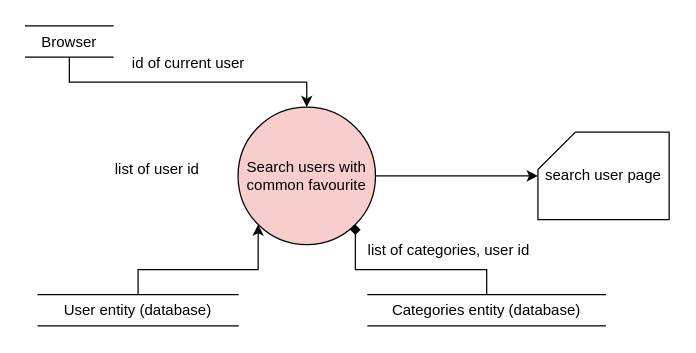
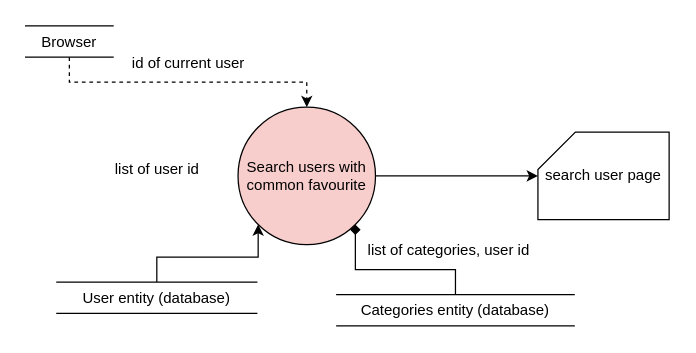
  <mxCell id="0" />
  <mxCell id="1" parent="0" />
- <mxCell id="2" style="edgeStyle=orthogonalEdgeStyle;rounded=0;orthogonalLoop=1;jettySize=auto;html=1;exitX=0.5;exitY=1;exitDx=0;exitDy=0;entryX=0.5;entryY=0;entryDx=0;entryDy=0;" parent="1" source="3" target="8" edge="1"><mxGeometry relative="1" as="geometry" /></mxCell>
+ <mxCell id="2" style="edgeStyle=orthogonalEdgeStyle;rounded=0;orthogonalLoop=1;jettySize=auto;html=1;exitX=0.5;exitY=1;exitDx=0;exitDy=0;entryX=0.5;entryY=0;entryDx=0;entryDy=0;dashed=1;" parent="1" source="3" target="8" edge="1"><mxGeometry relative="1" as="geometry" /></mxCell>
  <mxCell id="3" value="Browser" style="shape=partialRectangle;whiteSpace=wrap;html=1;left=0;right=0;fillColor=none;rounded=0;strokeColor=default;fontFamily=Helvetica;fontSize=12;fontColor=default;" parent="1" vertex="1"><mxGeometry x="20" y="20" width="70" height="25" as="geometry" /></mxCell>
  <mxCell id="4" style="edgeStyle=orthogonalEdgeStyle;rounded=0;orthogonalLoop=1;jettySize=auto;html=1;exitX=0.5;exitY=0;exitDx=0;exitDy=0;entryX=0;entryY=1;entryDx=0;entryDy=0;" parent="1" source="5" target="8" edge="1"><mxGeometry relative="1" as="geometry" /></mxCell>
- <mxCell id="5" value="User entity (database)" style="shape=partialRectangle;whiteSpace=wrap;html=1;left=0;right=0;fillColor=none;rounded=0;strokeColor=default;fontFamily=Helvetica;fontSize=12;fontColor=default;" parent="1" vertex="1"><mxGeometry x="30" y="235" width="160" height="25" as="geometry" /></mxCell>
+ <mxCell id="5" value="User entity (database)" style="shape=partialRectangle;whiteSpace=wrap;html=1;left=0;right=0;fillColor=none;rounded=0;strokeColor=default;fontFamily=Helvetica;fontSize=12;fontColor=default;" parent="1" vertex="1"><mxGeometry x="45" y="225" width="160" height="25" as="geometry" /></mxCell>
  <mxCell id="6" value="id of current user" style="text;html=1;align=center;verticalAlign=middle;resizable=0;points=[];autosize=1;strokeColor=none;fillColor=none;" parent="1" vertex="1"><mxGeometry x="95" y="35" width="110" height="30" as="geometry" /></mxCell>
  <mxCell id="7" style="edgeStyle=orthogonalEdgeStyle;rounded=0;orthogonalLoop=1;jettySize=auto;html=1;exitX=1;exitY=0.5;exitDx=0;exitDy=0;" parent="1" source="8" edge="1"><mxGeometry relative="1" as="geometry"><mxPoint x="430" y="140" as="targetPoint" /></mxGeometry></mxCell>
  <mxCell id="8" value="Search users with common favourite" style="ellipse;whiteSpace=wrap;html=1;aspect=fixed;fillColor=#f8cecc;" parent="1" vertex="1"><mxGeometry x="190" y="85" width="110" height="110" as="geometry" /></mxCell>
  <mxCell id="9" value="list of user id" style="text;html=1;align=center;verticalAlign=middle;resizable=0;points=[];autosize=1;strokeColor=none;fillColor=none;" parent="1" vertex="1"><mxGeometry x="80" y="120" width="90" height="30" as="geometry" /></mxCell>
  <mxCell id="10" style="edgeStyle=orthogonalEdgeStyle;rounded=0;orthogonalLoop=1;jettySize=auto;html=1;exitX=0.5;exitY=0;exitDx=0;exitDy=0;entryX=1;entryY=1;entryDx=0;entryDy=0;endArrow=diamond;" parent="1" source="11" target="8" edge="1"><mxGeometry relative="1" as="geometry" /></mxCell>
- <mxCell id="11" value="Categories entity (database)" style="shape=partialRectangle;whiteSpace=wrap;html=1;left=0;right=0;fillColor=none;rounded=0;strokeColor=default;fontFamily=Helvetica;fontSize=12;fontColor=default;" parent="1" vertex="1"><mxGeometry x="294" y="235" width="190" height="25" as="geometry" /></mxCell>
+ <mxCell id="11" value="Categories entity (database)" style="shape=partialRectangle;whiteSpace=wrap;html=1;left=0;right=0;fillColor=none;rounded=0;strokeColor=default;fontFamily=Helvetica;fontSize=12;fontColor=default;" parent="1" vertex="1"><mxGeometry x="269" y="235" width="190" height="25" as="geometry" /></mxCell>
  <mxCell id="12" value="list of categories, user id&amp;nbsp;" style="text;html=1;align=center;verticalAlign=middle;resizable=0;points=[];autosize=1;strokeColor=none;fillColor=none;" parent="1" vertex="1"><mxGeometry x="280" y="185" width="160" height="30" as="geometry" /></mxCell>
  <mxCell id="13" value="search user page" style="shape=card;whiteSpace=wrap;html=1;" parent="1" vertex="1"><mxGeometry x="430" y="105" width="105" height="70" as="geometry" /></mxCell>
